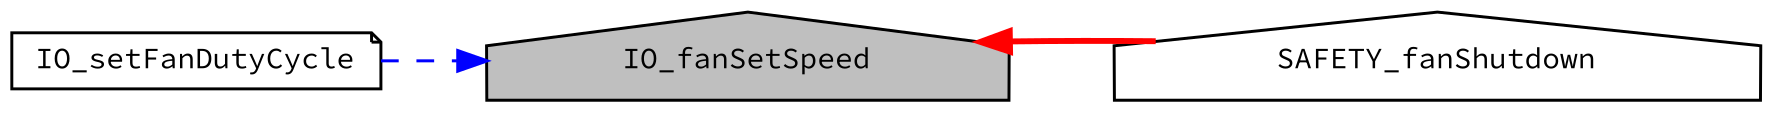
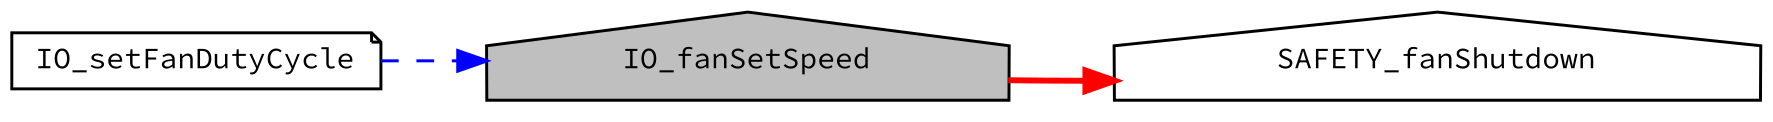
  digraph {
    fontname="Source Code Pro"
    rankdir=LR
    node [color=black fillcolor=white fontname="Source Code Pro" fontsize=10 shape=house style=filled]
    edge [fontname="Source Code Pro" fontsize=10 labelfontname=Helvetica labelfontsize=10]
    n1 [fillcolor=grey75 fontcolor=black height=0.2 label=IO_fanSetSpeed width=0.4]
    n2 [height=0.2 label=SAFETY_fanShutdown width=0.4]
    n3 [height=0.2 label=IO_setFanDutyCycle shape=note width=0.4]
-   n2 -> n1 [color=red style=bold]
+   n1 -> n2 [color=red style=bold]
    n3 -> n1 [color=blue style=dashed]
  }
